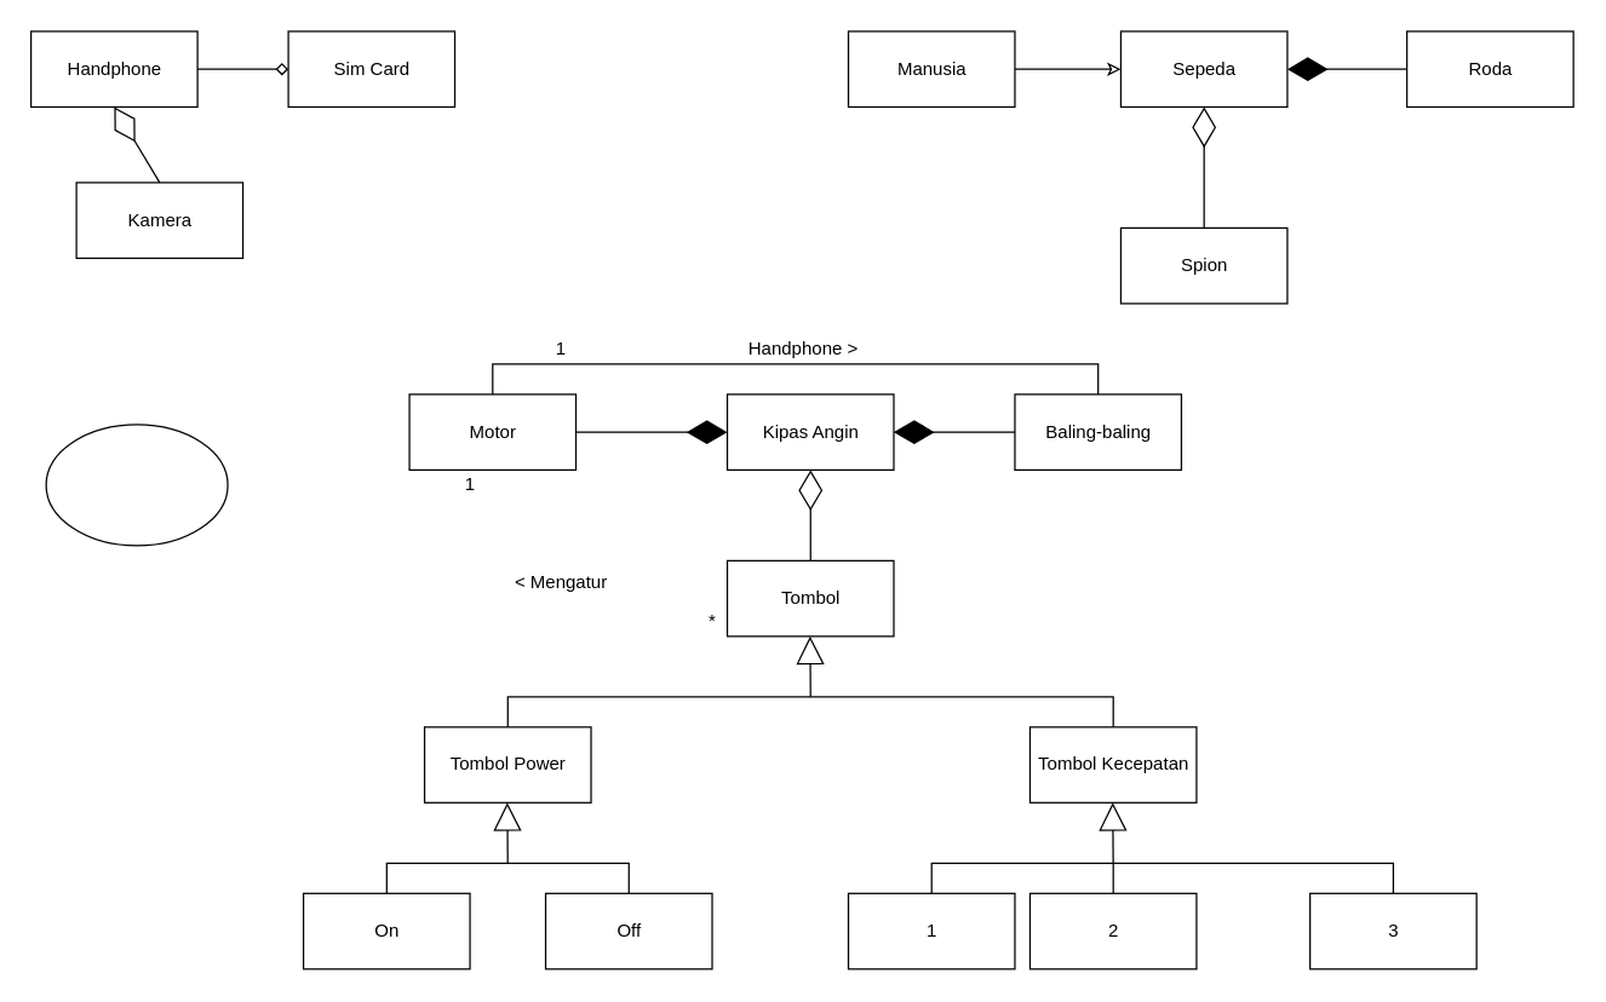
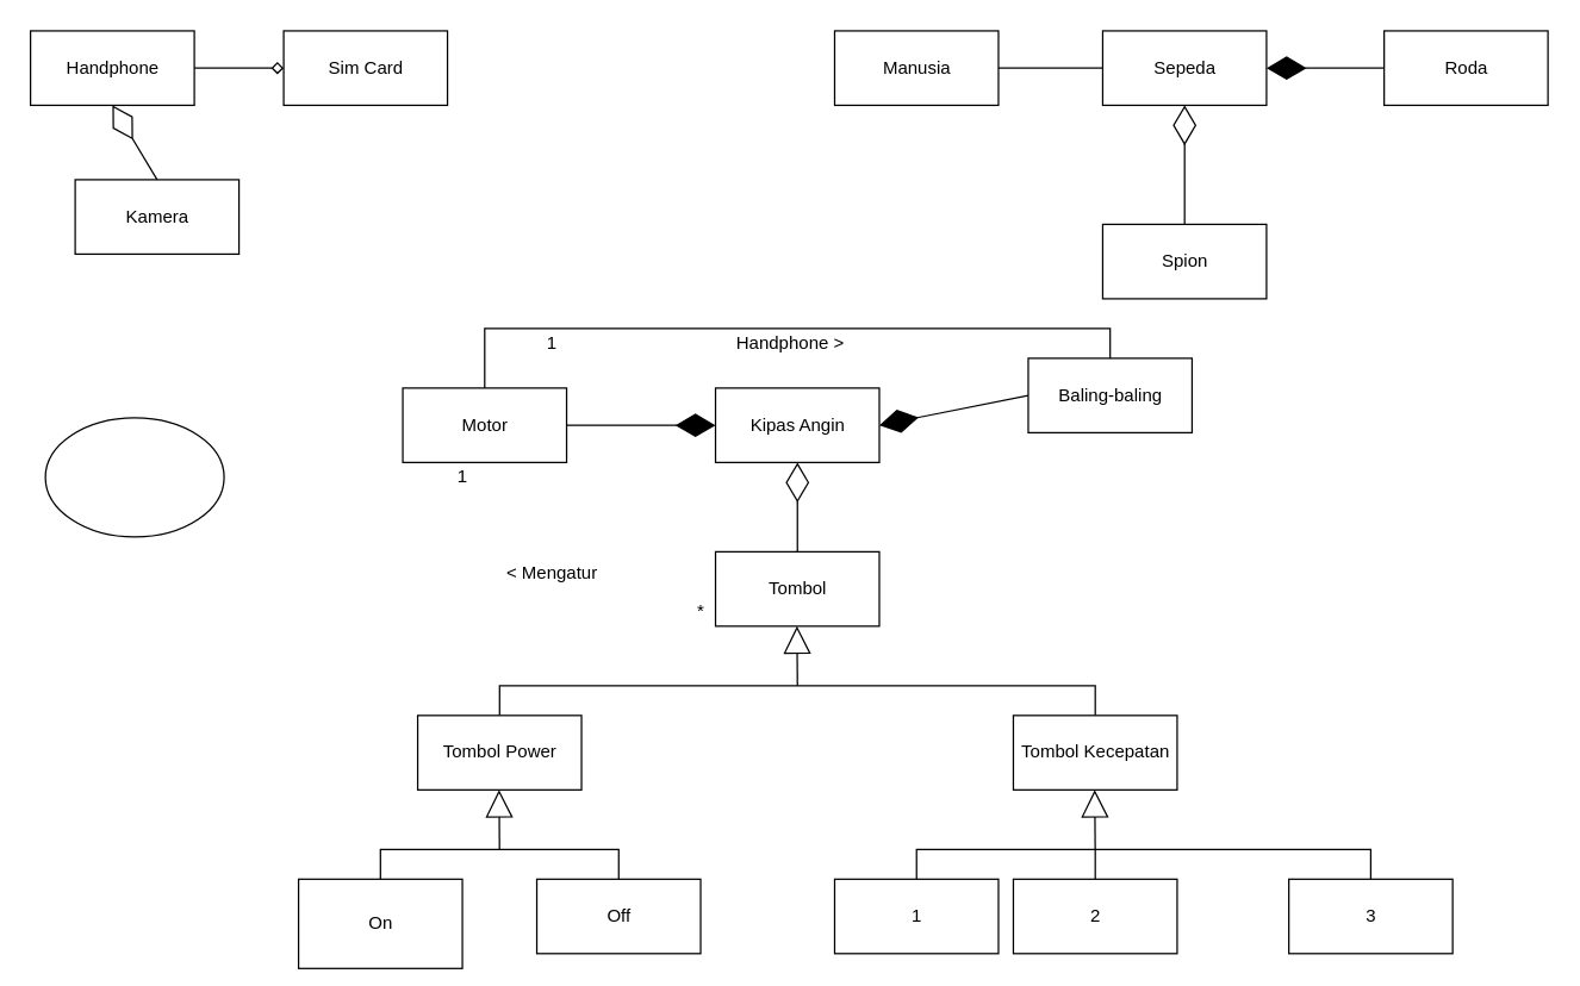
  <mxCell id="0" />
  <mxCell id="1" parent="0" />
  <mxCell id="2" value="Sepeda" style="html=1;" parent="1" vertex="1"><mxGeometry x="740" y="20" width="110" height="50" as="geometry" /></mxCell>
  <mxCell id="3" value="Roda" style="html=1;" parent="1" vertex="1"><mxGeometry x="929" y="20" width="110" height="50" as="geometry" /></mxCell>
  <mxCell id="4" value="Spion" style="html=1;" parent="1" vertex="1"><mxGeometry x="740" y="150" width="110" height="50" as="geometry" /></mxCell>
- <mxCell id="5" style="edgeStyle=orthogonalEdgeStyle;rounded=0;orthogonalLoop=1;jettySize=auto;html=1;entryX=0;entryY=0.5;entryDx=0;entryDy=0;endArrow=classic;endFill=0;" parent="1" source="6" target="2" edge="1"><mxGeometry relative="1" as="geometry" /></mxCell>
+ <mxCell id="5" style="edgeStyle=orthogonalEdgeStyle;rounded=0;orthogonalLoop=1;jettySize=auto;html=1;entryX=0;entryY=0.5;entryDx=0;entryDy=0;endArrow=none;endFill=0;" parent="1" source="6" target="2" edge="1"><mxGeometry relative="1" as="geometry" /></mxCell>
  <mxCell id="6" value="Manusia" style="html=1;" parent="1" vertex="1"><mxGeometry x="560" y="20" width="110" height="50" as="geometry" /></mxCell>
  <mxCell id="7" value="" style="endArrow=diamondThin;endFill=1;endSize=24;html=1;rounded=0;exitX=0;exitY=0.5;exitDx=0;exitDy=0;entryX=1;entryY=0.5;entryDx=0;entryDy=0;" parent="1" source="3" target="2" edge="1"><mxGeometry width="160" relative="1" as="geometry"><mxPoint x="900" y="-70" as="sourcePoint" /><mxPoint x="1060" y="-70" as="targetPoint" /></mxGeometry></mxCell>
  <mxCell id="8" value="" style="endArrow=diamondThin;endFill=0;endSize=24;html=1;rounded=0;exitX=0.5;exitY=0;exitDx=0;exitDy=0;entryX=0.5;entryY=1;entryDx=0;entryDy=0;" parent="1" source="4" target="2" edge="1"><mxGeometry width="160" relative="1" as="geometry"><mxPoint x="840" y="160" as="sourcePoint" /><mxPoint x="1000" y="160" as="targetPoint" /></mxGeometry></mxCell>
  <mxCell id="9" value="Kipas Angin" style="html=1;" parent="1" vertex="1"><mxGeometry x="480" y="260" width="110" height="50" as="geometry" /></mxCell>
- <mxCell id="10" value="Baling-baling" style="html=1;" parent="1" vertex="1"><mxGeometry x="670" y="260" width="110" height="50" as="geometry" /></mxCell>
+ <mxCell id="10" value="Baling-baling" style="html=1;" parent="1" vertex="1"><mxGeometry x="690" y="240" width="110" height="50" as="geometry" /></mxCell>
  <mxCell id="11" style="edgeStyle=orthogonalEdgeStyle;rounded=0;orthogonalLoop=1;jettySize=auto;html=1;exitX=0.5;exitY=0;exitDx=0;exitDy=0;entryX=0.5;entryY=0;entryDx=0;entryDy=0;endArrow=none;endFill=0;" parent="1" source="12" target="10" edge="1"><mxGeometry relative="1" as="geometry" /></mxCell>
  <mxCell id="12" value="Motor" style="html=1;" parent="1" vertex="1"><mxGeometry x="270" y="260" width="110" height="50" as="geometry" /></mxCell>
  <mxCell id="13" style="edgeStyle=orthogonalEdgeStyle;rounded=0;orthogonalLoop=1;jettySize=auto;html=1;exitX=0.5;exitY=0;exitDx=0;exitDy=0;entryX=0.5;entryY=0;entryDx=0;entryDy=0;endArrow=none;endFill=0;" parent="1" source="14" target="19" edge="1"><mxGeometry relative="1" as="geometry"><Array as="points"><mxPoint x="335" y="460" /><mxPoint x="735" y="460" /></Array></mxGeometry></mxCell>
  <mxCell id="14" value="Tombol Power" style="html=1;" parent="1" vertex="1"><mxGeometry x="280" y="480" width="110" height="50" as="geometry" /></mxCell>
  <mxCell id="15" style="edgeStyle=orthogonalEdgeStyle;rounded=0;orthogonalLoop=1;jettySize=auto;html=1;exitX=0.5;exitY=0;exitDx=0;exitDy=0;entryX=0.5;entryY=0;entryDx=0;entryDy=0;endArrow=none;endFill=0;" parent="1" source="16" target="20" edge="1"><mxGeometry relative="1" as="geometry" /></mxCell>
- <mxCell id="16" value="On" style="html=1;" parent="1" vertex="1"><mxGeometry x="200" y="590" width="110" height="50" as="geometry" /></mxCell>
+ <mxCell id="16" value="On" style="html=1;" parent="1" vertex="1"><mxGeometry x="200" y="590" width="110" height="60" as="geometry" /></mxCell>
  <mxCell id="17" style="edgeStyle=orthogonalEdgeStyle;rounded=0;orthogonalLoop=1;jettySize=auto;html=1;exitX=0.5;exitY=0;exitDx=0;exitDy=0;entryX=0.5;entryY=0;entryDx=0;entryDy=0;endArrow=none;endFill=0;" parent="1" source="18" target="27" edge="1"><mxGeometry relative="1" as="geometry" /></mxCell>
  <mxCell id="18" value="1" style="html=1;" parent="1" vertex="1"><mxGeometry x="560" y="590" width="110" height="50" as="geometry" /></mxCell>
  <mxCell id="19" value="Tombol Kecepatan" style="html=1;" parent="1" vertex="1"><mxGeometry x="680" y="480" width="110" height="50" as="geometry" /></mxCell>
  <mxCell id="20" value="Off" style="html=1;" parent="1" vertex="1"><mxGeometry x="360" y="590" width="110" height="50" as="geometry" /></mxCell>
  <mxCell id="21" value="" style="endArrow=diamondThin;endFill=1;endSize=24;html=1;rounded=0;exitX=0;exitY=0.5;exitDx=0;exitDy=0;entryX=1;entryY=0.5;entryDx=0;entryDy=0;" parent="1" source="10" target="9" edge="1"><mxGeometry width="160" relative="1" as="geometry"><mxPoint x="560" y="270" as="sourcePoint" /><mxPoint x="720" y="270" as="targetPoint" /></mxGeometry></mxCell>
  <mxCell id="22" value="" style="endArrow=diamondThin;endFill=1;endSize=24;html=1;rounded=0;entryX=0;entryY=0.5;entryDx=0;entryDy=0;" parent="1" target="9" edge="1"><mxGeometry width="160" relative="1" as="geometry"><mxPoint x="380" y="285" as="sourcePoint" /><mxPoint x="460" y="260" as="targetPoint" /></mxGeometry></mxCell>
  <mxCell id="23" value="Tombol" style="html=1;" parent="1" vertex="1"><mxGeometry x="480" y="370" width="110" height="50" as="geometry" /></mxCell>
  <mxCell id="24" value="" style="endArrow=diamondThin;endFill=0;endSize=24;html=1;rounded=0;exitX=0.5;exitY=0;exitDx=0;exitDy=0;entryX=0.5;entryY=1;entryDx=0;entryDy=0;" parent="1" source="23" target="9" edge="1"><mxGeometry width="160" relative="1" as="geometry"><mxPoint x="370" y="370" as="sourcePoint" /><mxPoint x="530" y="370" as="targetPoint" /></mxGeometry></mxCell>
  <mxCell id="25" style="edgeStyle=orthogonalEdgeStyle;rounded=0;orthogonalLoop=1;jettySize=auto;html=1;exitX=0.5;exitY=0;exitDx=0;exitDy=0;endArrow=none;endFill=0;" parent="1" source="26" edge="1"><mxGeometry relative="1" as="geometry"><mxPoint x="735" y="570" as="targetPoint" /></mxGeometry></mxCell>
  <mxCell id="26" value="2" style="html=1;" parent="1" vertex="1"><mxGeometry x="680" y="590" width="110" height="50" as="geometry" /></mxCell>
  <mxCell id="27" value="3" style="html=1;" parent="1" vertex="1"><mxGeometry x="865" y="590" width="110" height="50" as="geometry" /></mxCell>
  <mxCell id="28" value="1" style="text;html=1;align=center;verticalAlign=middle;resizable=0;points=[];autosize=1;strokeColor=none;fillColor=none;" parent="1" vertex="1"><mxGeometry x="360" y="220" width="20" height="20" as="geometry" /></mxCell>
  <mxCell id="29" value="Handphone &amp;gt;" style="text;html=1;align=center;verticalAlign=middle;resizable=0;points=[];autosize=1;strokeColor=none;fillColor=none;" parent="1" vertex="1"><mxGeometry x="475" y="220" width="110" height="20" as="geometry" /></mxCell>
  <mxCell id="30" value="&amp;lt; Mengatur" style="text;html=1;align=center;verticalAlign=middle;resizable=0;points=[];autosize=1;strokeColor=none;fillColor=none;" parent="1" vertex="1"><mxGeometry x="330" y="375" width="80" height="20" as="geometry" /></mxCell>
  <mxCell id="31" value="*" style="text;html=1;align=center;verticalAlign=middle;resizable=0;points=[];autosize=1;strokeColor=none;fillColor=none;" parent="1" vertex="1"><mxGeometry x="460" y="400" width="20" height="20" as="geometry" /></mxCell>
  <mxCell id="32" value="1" style="text;html=1;align=center;verticalAlign=middle;resizable=0;points=[];autosize=1;strokeColor=none;fillColor=none;" parent="1" vertex="1"><mxGeometry x="300" y="310" width="20" height="20" as="geometry" /></mxCell>
  <mxCell id="33" value="" style="endArrow=block;endSize=16;endFill=0;html=1;rounded=0;entryX=0.5;entryY=1;entryDx=0;entryDy=0;" parent="1" edge="1"><mxGeometry width="160" relative="1" as="geometry"><mxPoint x="535" y="460" as="sourcePoint" /><mxPoint x="534.71" y="420" as="targetPoint" /></mxGeometry></mxCell>
  <mxCell id="34" value="" style="endArrow=block;endSize=16;endFill=0;html=1;rounded=0;entryX=0.5;entryY=1;entryDx=0;entryDy=0;" parent="1" edge="1"><mxGeometry width="160" relative="1" as="geometry"><mxPoint x="334.95" y="570" as="sourcePoint" /><mxPoint x="334.66" y="530" as="targetPoint" /></mxGeometry></mxCell>
  <mxCell id="35" value="" style="endArrow=block;endSize=16;endFill=0;html=1;rounded=0;entryX=0.5;entryY=1;entryDx=0;entryDy=0;" parent="1" edge="1"><mxGeometry width="160" relative="1" as="geometry"><mxPoint x="734.95" y="570" as="sourcePoint" /><mxPoint x="734.66" y="530" as="targetPoint" /></mxGeometry></mxCell>
  <mxCell id="36" value="Handphone" style="html=1;" parent="1" vertex="1"><mxGeometry x="20" y="20" width="110" height="50" as="geometry" /></mxCell>
  <mxCell id="37" style="edgeStyle=orthogonalEdgeStyle;rounded=0;orthogonalLoop=1;jettySize=auto;html=1;entryX=0;entryY=0.5;entryDx=0;entryDy=0;endArrow=diamond;endFill=0;exitX=1;exitY=0.5;exitDx=0;exitDy=0;" parent="1" source="36" target="39" edge="1"><mxGeometry relative="1" as="geometry" /></mxCell>
  <mxCell id="38" value="Kamera" style="html=1;" parent="1" vertex="1"><mxGeometry x="50" y="120" width="110" height="50" as="geometry" /></mxCell>
  <mxCell id="39" value="Sim Card" style="html=1;" parent="1" vertex="1"><mxGeometry x="190" y="20" width="110" height="50" as="geometry" /></mxCell>
  <mxCell id="40" value="" style="endArrow=diamondThin;endFill=0;endSize=24;html=1;rounded=0;exitX=0.5;exitY=0;exitDx=0;exitDy=0;entryX=0.5;entryY=1;entryDx=0;entryDy=0;" parent="1" source="38" target="36" edge="1"><mxGeometry width="160" relative="1" as="geometry"><mxPoint x="210" y="90" as="sourcePoint" /><mxPoint x="370" y="90" as="targetPoint" /></mxGeometry></mxCell>
  <mxCell id="41" value="" style="ellipse;whiteSpace=wrap;html=1;" vertex="1" parent="1"><mxGeometry x="30" y="280" width="120" height="80" as="geometry" /></mxCell>
